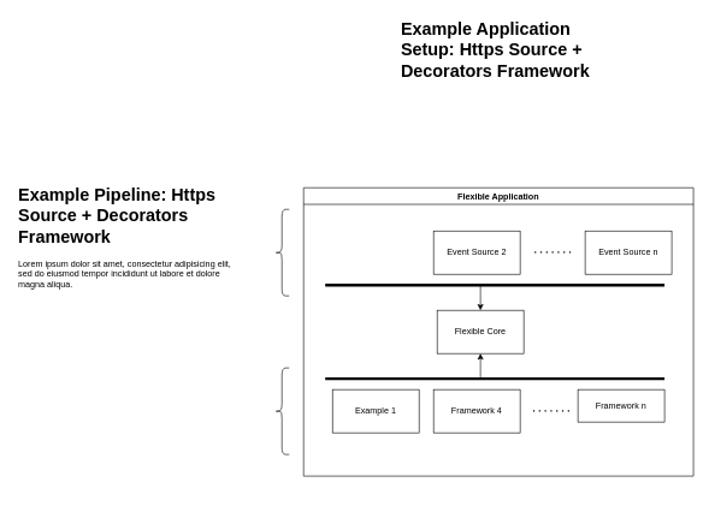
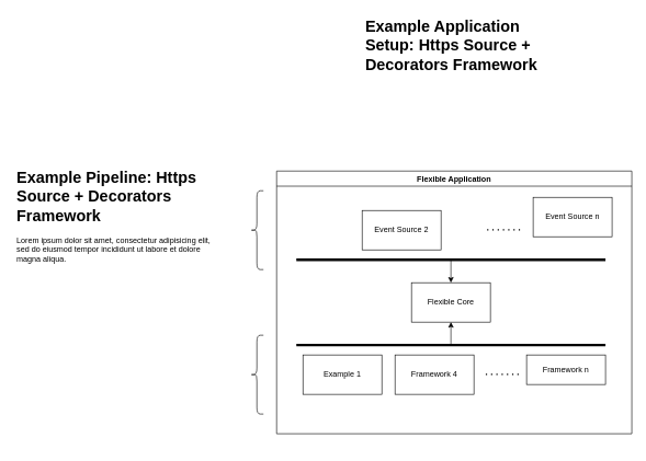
  <mxCell id="0" />
  <mxCell id="1" parent="0" />
  <mxCell id="2" value="Flexible Application" style="swimlane;" vertex="1" parent="1"><mxGeometry x="420" y="260" width="540" height="400" as="geometry" /></mxCell>
  <mxCell id="3" value="Example 1" style="rounded=0;whiteSpace=wrap;html=1;" vertex="1" parent="2"><mxGeometry x="40" y="280" width="120" height="60" as="geometry" /></mxCell>
- <mxCell id="4" value="Flexible Core" style="rounded=0;whiteSpace=wrap;html=1;" vertex="1" parent="2"><mxGeometry x="185" y="170" width="120" height="60" as="geometry" /></mxCell>
- <mxCell id="5" value="Event Source 2" style="rounded=0;whiteSpace=wrap;html=1;" vertex="1" parent="2"><mxGeometry x="180" y="60" width="120" height="60" as="geometry" /></mxCell>
- <mxCell id="6" value="Event Source n" style="rounded=0;whiteSpace=wrap;html=1;" vertex="1" parent="2"><mxGeometry x="390" y="60" width="120" height="60" as="geometry" /></mxCell>
+ <mxCell id="4" value="Flexible Core" style="rounded=0;whiteSpace=wrap;html=1;" vertex="1" parent="2"><mxGeometry x="205" y="170" width="120" height="60" as="geometry" /></mxCell>
+ <mxCell id="5" value="Event Source 2" style="rounded=0;whiteSpace=wrap;html=1;" vertex="1" parent="2"><mxGeometry x="130" y="60" width="120" height="60" as="geometry" /></mxCell>
+ <mxCell id="6" value="Event Source n" style="rounded=0;whiteSpace=wrap;html=1;" vertex="1" parent="2"><mxGeometry x="390" y="40" width="120" height="60" as="geometry" /></mxCell>
  <mxCell id="7" value="Framework 4" style="rounded=0;whiteSpace=wrap;html=1;" vertex="1" parent="2"><mxGeometry x="180" y="280" width="120" height="60" as="geometry" /></mxCell>
  <mxCell id="8" value="Framework n" style="rounded=0;whiteSpace=wrap;html=1;" vertex="1" parent="2"><mxGeometry x="380" y="280" width="120" height="45" as="geometry" /></mxCell>
  <mxCell id="9" value="" style="endArrow=none;dashed=1;html=1;dashPattern=1 3;strokeWidth=2;" edge="1" parent="2"><mxGeometry width="50" height="50" relative="1" as="geometry"><mxPoint x="318" y="309.5" as="sourcePoint" /><mxPoint x="368" y="309.5" as="targetPoint" /></mxGeometry></mxCell>
  <mxCell id="10" value="" style="endArrow=none;dashed=1;html=1;dashPattern=1 3;strokeWidth=2;" edge="1" parent="2"><mxGeometry width="50" height="50" relative="1" as="geometry"><mxPoint x="320" y="89.5" as="sourcePoint" /><mxPoint x="370" y="89.5" as="targetPoint" /></mxGeometry></mxCell>
  <mxCell id="11" value="" style="line;strokeWidth=4;html=1;perimeter=backbonePerimeter;points=[];outlineConnect=0;" vertex="1" parent="1"><mxGeometry x="450" y="390" width="470" height="10" as="geometry" /></mxCell>
  <mxCell id="12" value="" style="line;strokeWidth=4;html=1;perimeter=backbonePerimeter;points=[];outlineConnect=0;" vertex="1" parent="1"><mxGeometry x="450" y="520" width="470" height="10" as="geometry" /></mxCell>
  <mxCell id="13" value="" style="endArrow=classic;html=1;entryX=0.5;entryY=0;entryDx=0;entryDy=0;" edge="1" parent="1" source="11" target="4"><mxGeometry width="50" height="50" relative="1" as="geometry"><mxPoint x="680" y="396" as="sourcePoint" /><mxPoint x="680" y="430" as="targetPoint" /></mxGeometry></mxCell>
  <mxCell id="14" value="" style="endArrow=classic;html=1;entryX=0.5;entryY=1;entryDx=0;entryDy=0;" edge="1" parent="1" source="12" target="4"><mxGeometry width="50" height="50" relative="1" as="geometry"><mxPoint x="660" y="550" as="sourcePoint" /><mxPoint x="710" y="500" as="targetPoint" /><Array as="points" /></mxGeometry></mxCell>
  <mxCell id="15" value="" style="shape=curlyBracket;whiteSpace=wrap;html=1;rounded=1;" vertex="1" parent="1"><mxGeometry x="380" y="290" width="20" height="120" as="geometry" /></mxCell>
  <mxCell id="16" value="" style="shape=curlyBracket;whiteSpace=wrap;html=1;rounded=1;" vertex="1" parent="1"><mxGeometry x="380" y="510" width="20" height="120" as="geometry" /></mxCell>
  <mxCell id="17" value="&lt;h1&gt;Example Pipeline: Https Source + Decorators Framework&lt;/h1&gt;&lt;p&gt;Lorem ipsum dolor sit amet, consectetur adipisicing elit, sed do eiusmod tempor incididunt ut labore et dolore magna aliqua.&lt;/p&gt;" style="text;html=1;strokeColor=none;fillColor=none;spacing=5;spacingTop=-20;whiteSpace=wrap;overflow=hidden;rounded=0;" vertex="1" parent="1"><mxGeometry x="20" y="250" width="320" height="430" as="geometry" /></mxCell>
  <mxCell id="18" value="&lt;h1&gt;Example Application Setup: Https Source + Decorators Framework&lt;/h1&gt;&lt;p&gt;&lt;br&gt;&lt;/p&gt;" style="text;html=1;strokeColor=none;fillColor=none;spacing=5;spacingTop=-20;whiteSpace=wrap;overflow=hidden;rounded=0;" vertex="1" parent="1"><mxGeometry x="550" y="20" width="310" height="180" as="geometry" /></mxCell>
